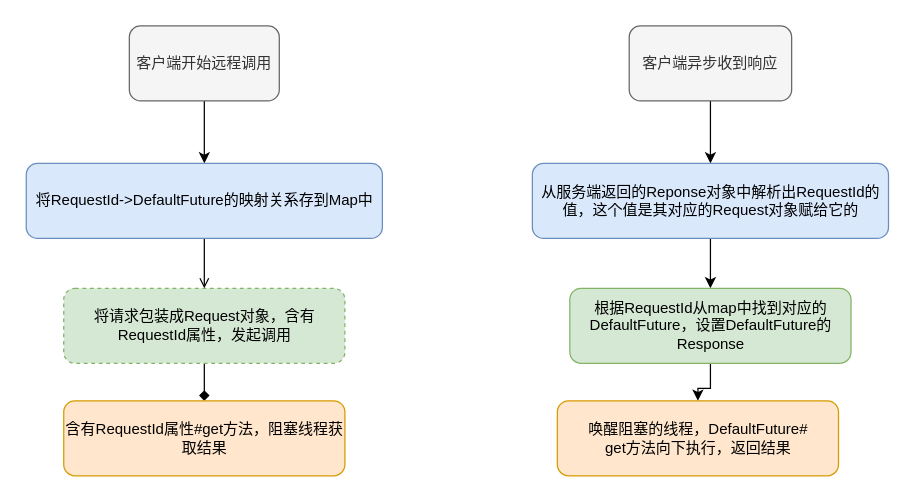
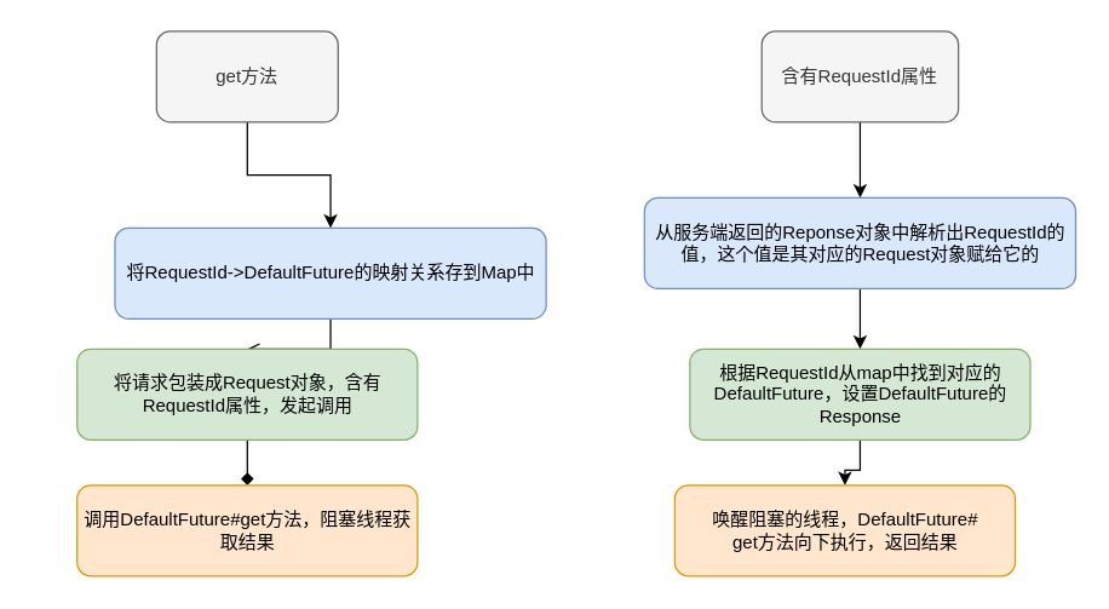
  <mxCell id="0" />
  <mxCell id="1" parent="0" />
  <mxCell id="2" value="" style="edgeStyle=orthogonalEdgeStyle;rounded=0;orthogonalLoop=1;jettySize=auto;html=1;" edge="1" parent="1" source="3" target="5"><mxGeometry relative="1" as="geometry" /></mxCell>
- <mxCell id="3" value="客户端开始远程调用" style="rounded=1;whiteSpace=wrap;html=1;sketch=0;fillColor=#f5f5f5;strokeColor=#666666;fontColor=#333333;" vertex="1" parent="1"><mxGeometry x="103" y="20" width="120" height="60" as="geometry" /></mxCell>
+ <mxCell id="3" value="get方法" style="rounded=1;whiteSpace=wrap;html=1;sketch=0;fillColor=#f5f5f5;strokeColor=#666666;fontColor=#333333;" vertex="1" parent="1"><mxGeometry x="103" y="20" width="120" height="60" as="geometry" /></mxCell>
  <mxCell id="4" value="" style="edgeStyle=orthogonalEdgeStyle;rounded=0;orthogonalLoop=1;jettySize=auto;html=1;endArrow=open;" edge="1" parent="1" source="5" target="7"><mxGeometry relative="1" as="geometry" /></mxCell>
- <mxCell id="5" value="将RequestId-&amp;gt;DefaultFuture的映射关系存到Map中" style="rounded=1;whiteSpace=wrap;html=1;fillColor=#dae8fc;strokeColor=#6c8ebf;sketch=0;" vertex="1" parent="1"><mxGeometry x="20.5" y="130" width="285" height="60" as="geometry" /></mxCell>
+ <mxCell id="5" value="将RequestId-&amp;gt;DefaultFuture的映射关系存到Map中" style="rounded=1;whiteSpace=wrap;html=1;fillColor=#dae8fc;strokeColor=#6c8ebf;sketch=0;" vertex="1" parent="1"><mxGeometry x="75.5" y="150" width="285" height="60" as="geometry" /></mxCell>
  <mxCell id="6" value="" style="edgeStyle=orthogonalEdgeStyle;rounded=0;orthogonalLoop=1;jettySize=auto;html=1;endArrow=diamond;" edge="1" parent="1" source="7" target="15"><mxGeometry relative="1" as="geometry" /></mxCell>
- <mxCell id="7" value="将请求包装成Request对象，含有RequestId属性，发起调用" style="rounded=1;whiteSpace=wrap;html=1;fillColor=#d5e8d4;strokeColor=#82b366;sketch=0;dashed=1;" vertex="1" parent="1"><mxGeometry x="50.5" y="230" width="225" height="60" as="geometry" /></mxCell>
+ <mxCell id="7" value="将请求包装成Request对象，含有RequestId属性，发起调用" style="rounded=1;whiteSpace=wrap;html=1;fillColor=#d5e8d4;strokeColor=#82b366;sketch=0;" vertex="1" parent="1"><mxGeometry x="50.5" y="230" width="225" height="60" as="geometry" /></mxCell>
  <mxCell id="8" value="" style="edgeStyle=orthogonalEdgeStyle;rounded=0;orthogonalLoop=1;jettySize=auto;html=1;" edge="1" parent="1" source="9" target="11"><mxGeometry relative="1" as="geometry" /></mxCell>
- <mxCell id="9" value="客户端异步收到响应" style="rounded=1;whiteSpace=wrap;html=1;fillColor=#f5f5f5;strokeColor=#666666;fontColor=#333333;" vertex="1" parent="1"><mxGeometry x="503" y="20" width="130" height="60" as="geometry" /></mxCell>
+ <mxCell id="9" value="含有RequestId属性" style="rounded=1;whiteSpace=wrap;html=1;fillColor=#f5f5f5;strokeColor=#666666;fontColor=#333333;" vertex="1" parent="1"><mxGeometry x="503" y="20" width="130" height="60" as="geometry" /></mxCell>
  <mxCell id="10" value="" style="edgeStyle=orthogonalEdgeStyle;rounded=0;orthogonalLoop=1;jettySize=auto;html=1;" edge="1" parent="1" source="11" target="13"><mxGeometry relative="1" as="geometry" /></mxCell>
  <mxCell id="11" value="从服务端返回的Reponse对象中解析出RequestId的值，这个值是其对应的Request对象赋给它的&lt;br&gt;" style="rounded=1;whiteSpace=wrap;html=1;fillColor=#dae8fc;strokeColor=#6c8ebf;" vertex="1" parent="1"><mxGeometry x="425.5" y="130" width="285" height="60" as="geometry" /></mxCell>
  <mxCell id="12" value="" style="edgeStyle=orthogonalEdgeStyle;rounded=0;orthogonalLoop=1;jettySize=auto;html=1;" edge="1" parent="1" source="13" target="14"><mxGeometry relative="1" as="geometry" /></mxCell>
  <mxCell id="13" value="根据RequestId从map中找到对应的DefaultFuture，设置DefaultFuture的Response" style="rounded=1;whiteSpace=wrap;html=1;fillColor=#d5e8d4;strokeColor=#82b366;" vertex="1" parent="1"><mxGeometry x="455.5" y="230" width="225" height="60" as="geometry" /></mxCell>
  <mxCell id="14" value="唤醒阻塞的线程，DefaultFuture#&lt;br&gt;get方法向下执行，返回结果" style="rounded=1;whiteSpace=wrap;html=1;fillColor=#ffe6cc;strokeColor=#d79b00;" vertex="1" parent="1"><mxGeometry x="445.5" y="320" width="225" height="60" as="geometry" /></mxCell>
- <mxCell id="15" value="含有RequestId属性#get方法，阻塞线程获取结果" style="rounded=1;whiteSpace=wrap;html=1;fillColor=#ffe6cc;strokeColor=#d79b00;" vertex="1" parent="1"><mxGeometry x="50.5" y="320" width="225" height="60" as="geometry" /></mxCell>
+ <mxCell id="15" value="调用DefaultFuture#get方法，阻塞线程获取结果" style="rounded=1;whiteSpace=wrap;html=1;fillColor=#ffe6cc;strokeColor=#d79b00;" vertex="1" parent="1"><mxGeometry x="50.5" y="320" width="225" height="60" as="geometry" /></mxCell>
